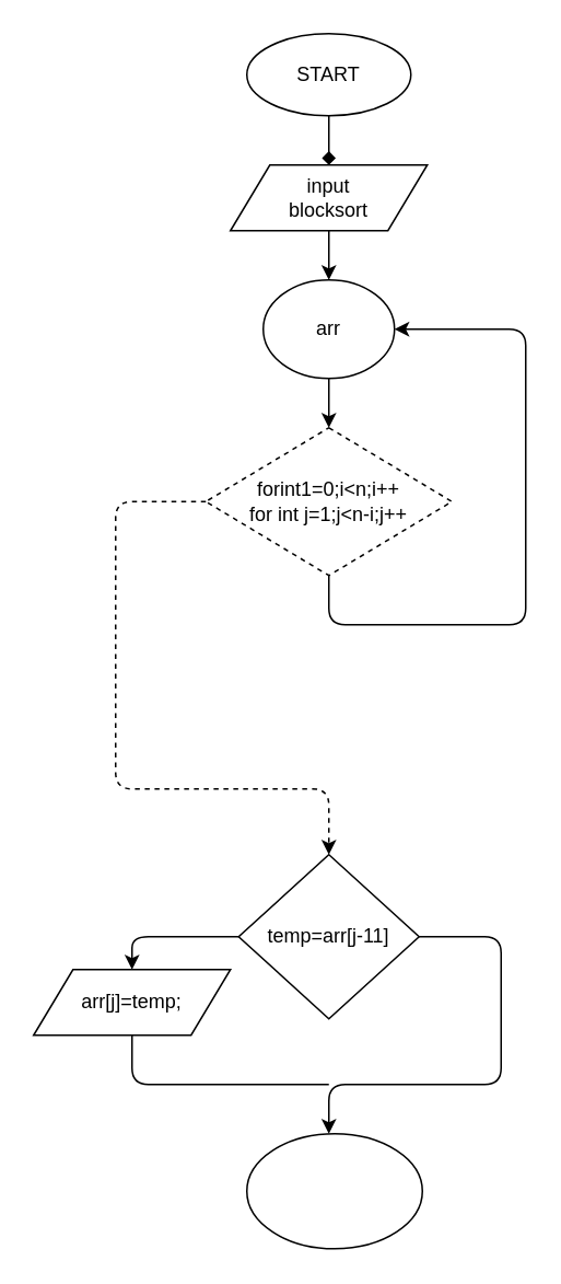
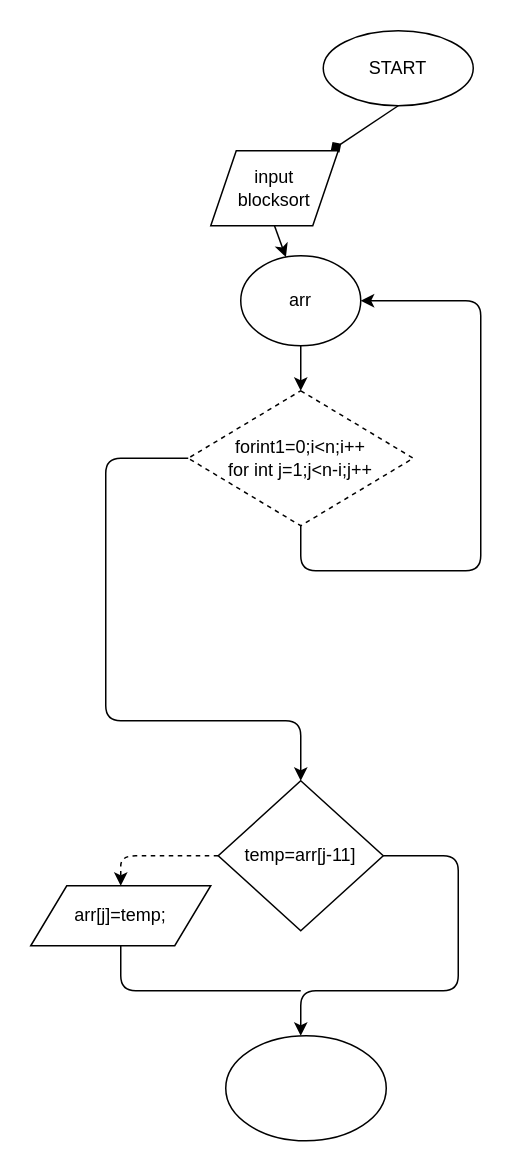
  <mxCell id="0" />
  <mxCell id="1" parent="0" />
- <mxCell id="2" value="START" style="ellipse;whiteSpace=wrap;html=1;" vertex="1" parent="1"><mxGeometry x="150" y="20" width="100" height="50" as="geometry" /></mxCell>
+ <mxCell id="2" value="START" style="ellipse;whiteSpace=wrap;html=1;" vertex="1" parent="1"><mxGeometry x="215" y="20" width="100" height="50" as="geometry" /></mxCell>
  <mxCell id="3" value="" style="endArrow=diamond;html=1;exitX=0.5;exitY=1;exitDx=0;exitDy=0;" edge="1" parent="1" source="2" target="4"><mxGeometry width="50" height="50" relative="1" as="geometry"><mxPoint x="160" y="240" as="sourcePoint" /><mxPoint x="200" y="100" as="targetPoint" /></mxGeometry></mxCell>
- <mxCell id="4" value="input&lt;br&gt;blocksort" style="shape=parallelogram;perimeter=parallelogramPerimeter;whiteSpace=wrap;html=1;" vertex="1" parent="1"><mxGeometry x="140" y="100" width="120" height="40" as="geometry" /></mxCell>
+ <mxCell id="4" value="input&lt;br&gt;blocksort" style="shape=parallelogram;perimeter=parallelogramPerimeter;whiteSpace=wrap;html=1;" vertex="1" parent="1"><mxGeometry x="140" y="100" width="85" height="50" as="geometry" /></mxCell>
  <mxCell id="5" value="" style="endArrow=classic;html=1;exitX=0.5;exitY=1;exitDx=0;exitDy=0;" edge="1" parent="1" source="4" target="6"><mxGeometry width="50" height="50" relative="1" as="geometry"><mxPoint x="160" y="240" as="sourcePoint" /><mxPoint x="200" y="180" as="targetPoint" /></mxGeometry></mxCell>
  <mxCell id="6" value="arr" style="ellipse;whiteSpace=wrap;html=1;" vertex="1" parent="1"><mxGeometry x="160" y="170" width="80" height="60" as="geometry" /></mxCell>
  <mxCell id="7" value="" style="endArrow=classic;html=1;exitX=0.5;exitY=1;exitDx=0;exitDy=0;" edge="1" parent="1" source="6" target="8"><mxGeometry width="50" height="50" relative="1" as="geometry"><mxPoint x="200" y="240" as="sourcePoint" /><mxPoint x="200" y="260" as="targetPoint" /></mxGeometry></mxCell>
  <mxCell id="8" value="forint1=0;i&amp;lt;n;i++&lt;br&gt;for int j=1;j&amp;lt;n-i;j++" style="rhombus;whiteSpace=wrap;html=1;dashed=1;" vertex="1" parent="1"><mxGeometry x="125" y="260" width="150" height="90" as="geometry" /></mxCell>
  <mxCell id="9" value="" style="endArrow=classic;html=1;exitX=0.5;exitY=1;exitDx=0;exitDy=0;entryX=1;entryY=0.5;entryDx=0;entryDy=0;" edge="1" parent="1" source="8" target="6"><mxGeometry width="50" height="50" relative="1" as="geometry"><mxPoint x="220" y="390" as="sourcePoint" /><mxPoint x="250" y="200" as="targetPoint" /><Array as="points"><mxPoint x="200" y="380" /><mxPoint x="320" y="380" /><mxPoint x="320" y="200" /></Array></mxGeometry></mxCell>
- <mxCell id="10" value="" style="endArrow=classic;html=1;exitX=0;exitY=0.5;exitDx=0;exitDy=0;dashed=1;" edge="1" parent="1" source="8" target="12"><mxGeometry width="50" height="50" relative="1" as="geometry"><mxPoint x="-20" y="422" as="sourcePoint" /><mxPoint x="200" y="520" as="targetPoint" /><Array as="points"><mxPoint x="70" y="305" /><mxPoint x="70" y="480" /><mxPoint x="200" y="480" /></Array></mxGeometry></mxCell>
+ <mxCell id="10" value="" style="endArrow=classic;html=1;exitX=0;exitY=0.5;exitDx=0;exitDy=0;" edge="1" parent="1" source="8" target="12"><mxGeometry width="50" height="50" relative="1" as="geometry"><mxPoint x="-20" y="422" as="sourcePoint" /><mxPoint x="200" y="520" as="targetPoint" /><Array as="points"><mxPoint x="70" y="305" /><mxPoint x="70" y="480" /><mxPoint x="200" y="480" /></Array></mxGeometry></mxCell>
  <mxCell id="11" value="" style="endArrow=classic;html=1;exitX=1;exitY=0.5;exitDx=0;exitDy=0;" edge="1" parent="1" source="12"><mxGeometry width="50" height="50" relative="1" as="geometry"><mxPoint x="255" y="595" as="sourcePoint" /><mxPoint x="200" y="690" as="targetPoint" /><Array as="points"><mxPoint x="305" y="570" /><mxPoint x="305" y="660" /><mxPoint x="200" y="660" /></Array></mxGeometry></mxCell>
  <mxCell id="12" value="temp=arr[j-11]" style="rhombus;whiteSpace=wrap;html=1;" vertex="1" parent="1"><mxGeometry x="145" y="520" width="110" height="100" as="geometry" /></mxCell>
- <mxCell id="13" value="" style="endArrow=classic;html=1;exitX=0;exitY=0.5;exitDx=0;exitDy=0;" edge="1" parent="1" source="12" target="14"><mxGeometry width="50" height="50" relative="1" as="geometry"><mxPoint x="60" y="595" as="sourcePoint" /><mxPoint x="80" y="600" as="targetPoint" /><Array as="points"><mxPoint x="80" y="570" /></Array></mxGeometry></mxCell>
+ <mxCell id="13" value="" style="endArrow=classic;html=1;exitX=0;exitY=0.5;exitDx=0;exitDy=0;dashed=1;" edge="1" parent="1" source="12" target="14"><mxGeometry width="50" height="50" relative="1" as="geometry"><mxPoint x="60" y="595" as="sourcePoint" /><mxPoint x="80" y="600" as="targetPoint" /><Array as="points"><mxPoint x="80" y="570" /></Array></mxGeometry></mxCell>
  <mxCell id="14" value="arr[j]=temp;" style="shape=parallelogram;perimeter=parallelogramPerimeter;whiteSpace=wrap;html=1;" vertex="1" parent="1"><mxGeometry x="20" y="590" width="120" height="40" as="geometry" /></mxCell>
  <mxCell id="15" value="" style="endArrow=none;html=1;" edge="1" parent="1"><mxGeometry width="50" height="50" relative="1" as="geometry"><mxPoint x="200" y="660" as="sourcePoint" /><mxPoint x="80" y="630" as="targetPoint" /><Array as="points"><mxPoint x="80" y="660" /></Array></mxGeometry></mxCell>
  <mxCell id="16" value="" style="ellipse;whiteSpace=wrap;html=1;" vertex="1" parent="1"><mxGeometry x="150" y="690" width="107" height="70" as="geometry" /></mxCell>
